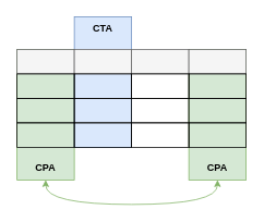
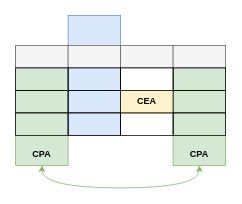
  <mxCell id="0" />
  <mxCell id="1" parent="0" />
  <mxCell id="2" value="" style="rounded=0;whiteSpace=wrap;html=1;fillColor=none;" vertex="1" parent="1"><mxGeometry x="160" y="120" width="70" height="30" as="geometry" /></mxCell>
+ <mxCell id="3" value="&lt;b&gt;CEA&lt;/b&gt;" style="rounded=0;whiteSpace=wrap;html=1;fillColor=#fff2cc;strokeColor=#d6b656;" vertex="1" parent="1"><mxGeometry x="160" y="120" width="70" height="30" as="geometry" /></mxCell>
  <mxCell id="4" value="" style="rounded=0;whiteSpace=wrap;html=1;fillColor=#d5e8d4;strokeColor=#82b366;" vertex="1" parent="1"><mxGeometry x="20" y="60" width="70" height="160" as="geometry" /></mxCell>
  <mxCell id="5" value="" style="rounded=0;whiteSpace=wrap;html=1;fillColor=#d5e8d4;strokeColor=#82b366;" vertex="1" parent="1"><mxGeometry x="230" y="60" width="70" height="160" as="geometry" /></mxCell>
  <mxCell id="6" value="" style="rounded=0;whiteSpace=wrap;html=1;fillColor=#dae8fc;strokeColor=#6c8ebf;" vertex="1" parent="1"><mxGeometry x="90" y="20" width="70" height="160" as="geometry" /></mxCell>
  <mxCell id="7" value="" style="rounded=0;whiteSpace=wrap;html=1;fillColor=#f5f5f5;strokeColor=#666666;fontColor=#333333;" vertex="1" parent="1"><mxGeometry x="20" y="60" width="70" height="30" as="geometry" /></mxCell>
  <mxCell id="8" value="" style="rounded=0;whiteSpace=wrap;html=1;fillColor=#f5f5f5;strokeColor=#666666;fontColor=#333333;" vertex="1" parent="1"><mxGeometry x="90" y="60" width="70" height="30" as="geometry" /></mxCell>
  <mxCell id="9" value="" style="rounded=0;whiteSpace=wrap;html=1;fillColor=#f5f5f5;strokeColor=#666666;fontColor=#333333;" vertex="1" parent="1"><mxGeometry x="160" y="60" width="70" height="30" as="geometry" /></mxCell>
  <mxCell id="10" value="" style="rounded=0;whiteSpace=wrap;html=1;fillColor=#f5f5f5;strokeColor=#666666;fontColor=#333333;" vertex="1" parent="1"><mxGeometry x="230" y="60" width="70" height="30" as="geometry" /></mxCell>
  <mxCell id="11" value="" style="rounded=0;whiteSpace=wrap;html=1;fillColor=none;" vertex="1" parent="1"><mxGeometry x="20" y="90" width="70" height="30" as="geometry" /></mxCell>
  <mxCell id="12" value="" style="rounded=0;whiteSpace=wrap;html=1;fillColor=none;" vertex="1" parent="1"><mxGeometry x="90" y="90" width="70" height="30" as="geometry" /></mxCell>
  <mxCell id="13" value="" style="rounded=0;whiteSpace=wrap;html=1;fillColor=none;" vertex="1" parent="1"><mxGeometry x="160" y="90" width="70" height="30" as="geometry" /></mxCell>
  <mxCell id="14" value="" style="rounded=0;whiteSpace=wrap;html=1;fillColor=none;" vertex="1" parent="1"><mxGeometry x="230" y="90" width="70" height="30" as="geometry" /></mxCell>
  <mxCell id="15" value="" style="rounded=0;whiteSpace=wrap;html=1;fillColor=none;" vertex="1" parent="1"><mxGeometry x="20" y="120" width="70" height="30" as="geometry" /></mxCell>
  <mxCell id="16" value="" style="rounded=0;whiteSpace=wrap;html=1;fillColor=none;" vertex="1" parent="1"><mxGeometry x="90" y="120" width="70" height="30" as="geometry" /></mxCell>
  <mxCell id="17" value="" style="rounded=0;whiteSpace=wrap;html=1;fillColor=none;" vertex="1" parent="1"><mxGeometry x="230" y="120" width="70" height="30" as="geometry" /></mxCell>
  <mxCell id="18" value="" style="rounded=0;whiteSpace=wrap;html=1;fillColor=none;" vertex="1" parent="1"><mxGeometry x="20" y="150" width="70" height="30" as="geometry" /></mxCell>
  <mxCell id="19" value="" style="rounded=0;whiteSpace=wrap;html=1;fillColor=none;" vertex="1" parent="1"><mxGeometry x="90" y="150" width="70" height="30" as="geometry" /></mxCell>
  <mxCell id="20" value="" style="rounded=0;whiteSpace=wrap;html=1;fillColor=none;" vertex="1" parent="1"><mxGeometry x="160" y="150" width="70" height="30" as="geometry" /></mxCell>
  <mxCell id="21" value="" style="rounded=0;whiteSpace=wrap;html=1;fillColor=none;" vertex="1" parent="1"><mxGeometry x="230" y="150" width="70" height="30" as="geometry" /></mxCell>
- <mxCell id="22" value="&lt;b&gt;CTA&lt;/b&gt;" style="rounded=0;whiteSpace=wrap;html=1;fillColor=none;strokeColor=none;" vertex="1" parent="1"><mxGeometry x="90" y="20" width="70" height="30" as="geometry" /></mxCell>
  <mxCell id="23" value="&lt;b&gt;CPA&lt;/b&gt;" style="rounded=0;whiteSpace=wrap;html=1;fillColor=none;strokeColor=none;" vertex="1" parent="1"><mxGeometry x="20" y="190" width="70" height="30" as="geometry" /></mxCell>
  <mxCell id="24" value="&lt;b&gt;CPA&lt;/b&gt;" style="rounded=0;whiteSpace=wrap;html=1;fillColor=none;strokeColor=none;" vertex="1" parent="1"><mxGeometry x="230" y="190" width="70" height="30" as="geometry" /></mxCell>
  <mxCell id="25" value="" style="endArrow=classic;startArrow=classic;html=1;entryX=0.5;entryY=1;entryDx=0;entryDy=0;exitX=0.5;exitY=1;exitDx=0;exitDy=0;edgeStyle=orthogonalEdgeStyle;curved=1;fillColor=#d5e8d4;strokeColor=#82b366;" edge="1" parent="1" source="23" target="24"><mxGeometry width="50" height="50" relative="1" as="geometry"><mxPoint x="80" y="300" as="sourcePoint" /><mxPoint x="130" y="250" as="targetPoint" /><Array as="points"><mxPoint x="55" y="250" /><mxPoint x="265" y="250" /></Array></mxGeometry></mxCell>
